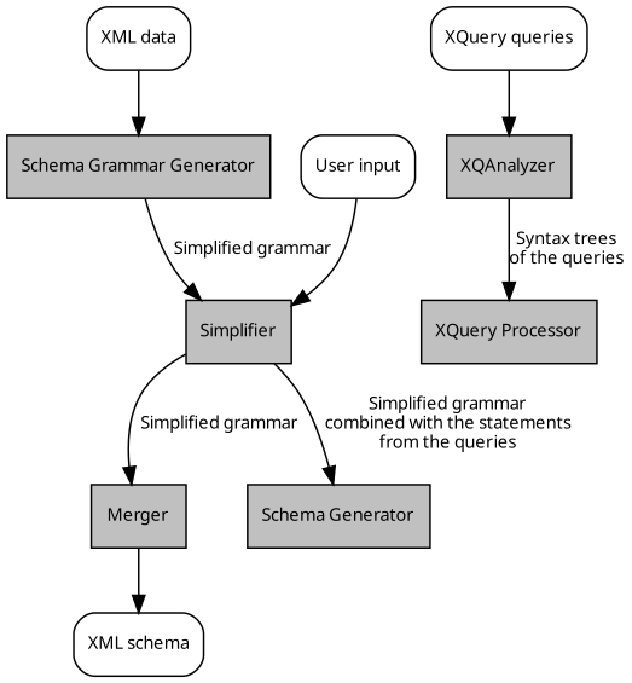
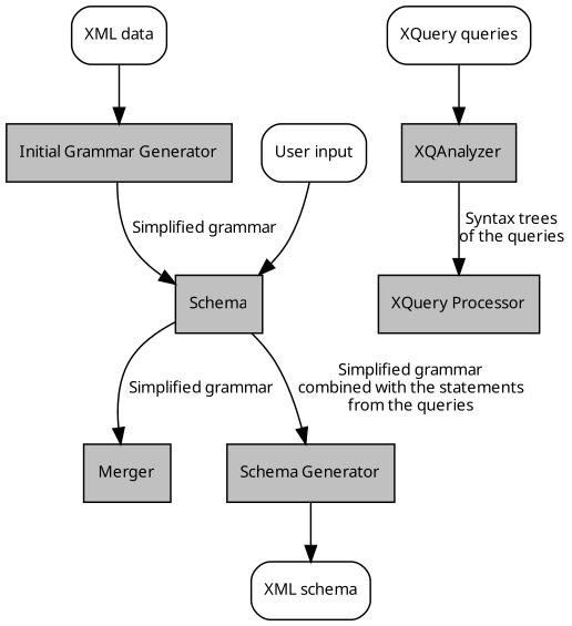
  digraph {
    node [fontname="TeXGyrePagella-Regular" fontsize=10 shape=rectangle style=filled fillcolor=grey]
    edge [fontname="TeXGyrePagella-Regular" fontsize=10]
    n1 [label="XML data" style=rounded fillcolor=""]
-   n2 [label="Schema Grammar Generator"]
-   n3 [label=Simplifier]
+   n2 [label="Initial Grammar Generator"]
+   n3 [label=Schema]
    n4 [label="XQuery queries" style=rounded fillcolor=""]
    n5 [label=XQAnalyzer]
    n6 [label="XQuery Processor"]
    n7 [label=Merger]
    n8 [label="Schema Generator"]
    n9 [label="User input" style=rounded fillcolor=""]
    n10 [label="XML schema" style=rounded fillcolor=""]
    n1 -> n2
    n2 -> n3 [label="Simplified grammar"]
    n3 -> n7 [label="Simplified grammar"]
    n3 -> n8 [label=<Simplified grammar<br/>combined with the statements<br/>from the queries>]
    n4 -> n5
    n5 -> n6 [label=<Syntax trees<br/>of the queries>]
-   n7 -> n10
+   n8 -> n10
    n9 -> n3
  }
